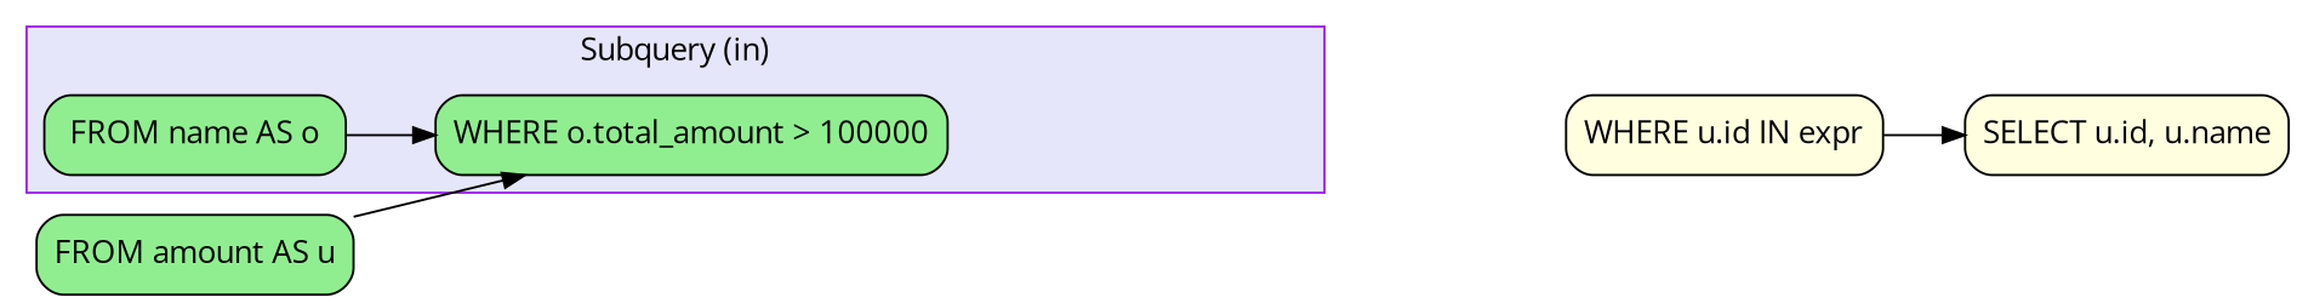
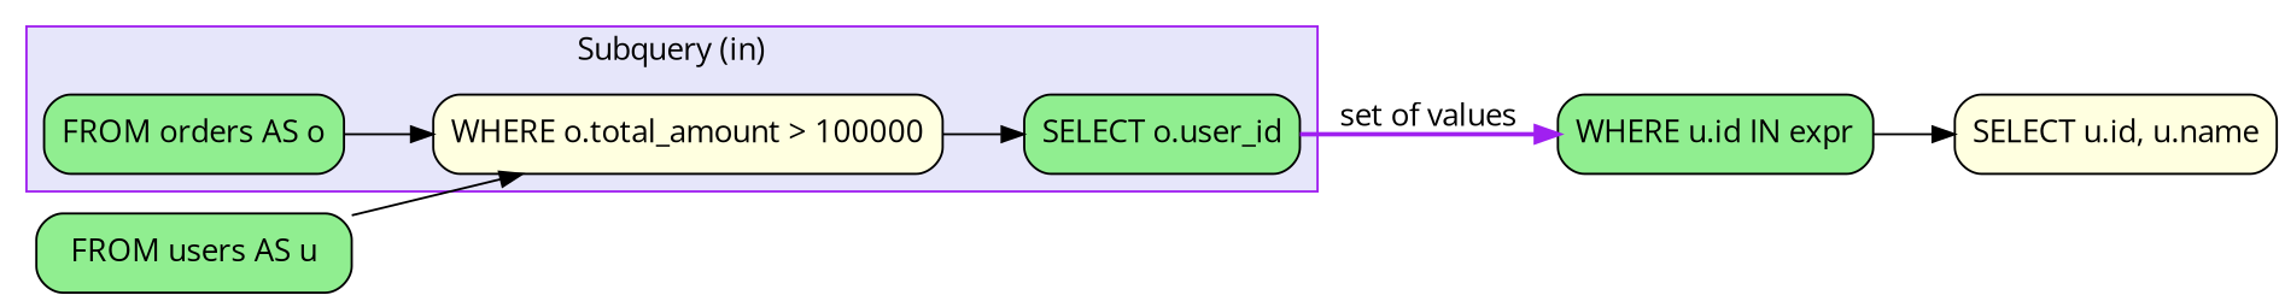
  digraph {
    fontname="Open Sans"
    rankdir=LR
    node [fillcolor=lightgreen fontname="Open Sans" shape=box style="filled,rounded"]
    edge [color=black fontname="Open Sans"]
-   n1 [label="FROM name AS o"]
-   n2 [label="WHERE o.total_amount > 100000"]
-   n4 [fillcolor=lightyellow label="WHERE u.id IN expr"]
-   n5 [label="FROM amount AS u"]
+   n1 [label="FROM orders AS o"]
+   n2 [fillcolor=lightyellow label="WHERE o.total_amount > 100000"]
+   n3 [label="SELECT o.user_id"]
+   n4 [label="WHERE u.id IN expr"]
+   n5 [label="FROM users AS u"]
    n6 [fillcolor=lightyellow label="SELECT u.id, u.name"]
    subgraph cluster_1 {
      color=purple
      fillcolor=lavender
      label="Subquery (in)"
      style=filled
      n1
      n2
+     n3
    }
    n1 -> n2
+   n2 -> n3
+   n3 -> n4 [color=purple label="set of values" style=bold]
    n4 -> n6
    n5 -> n2
  }
